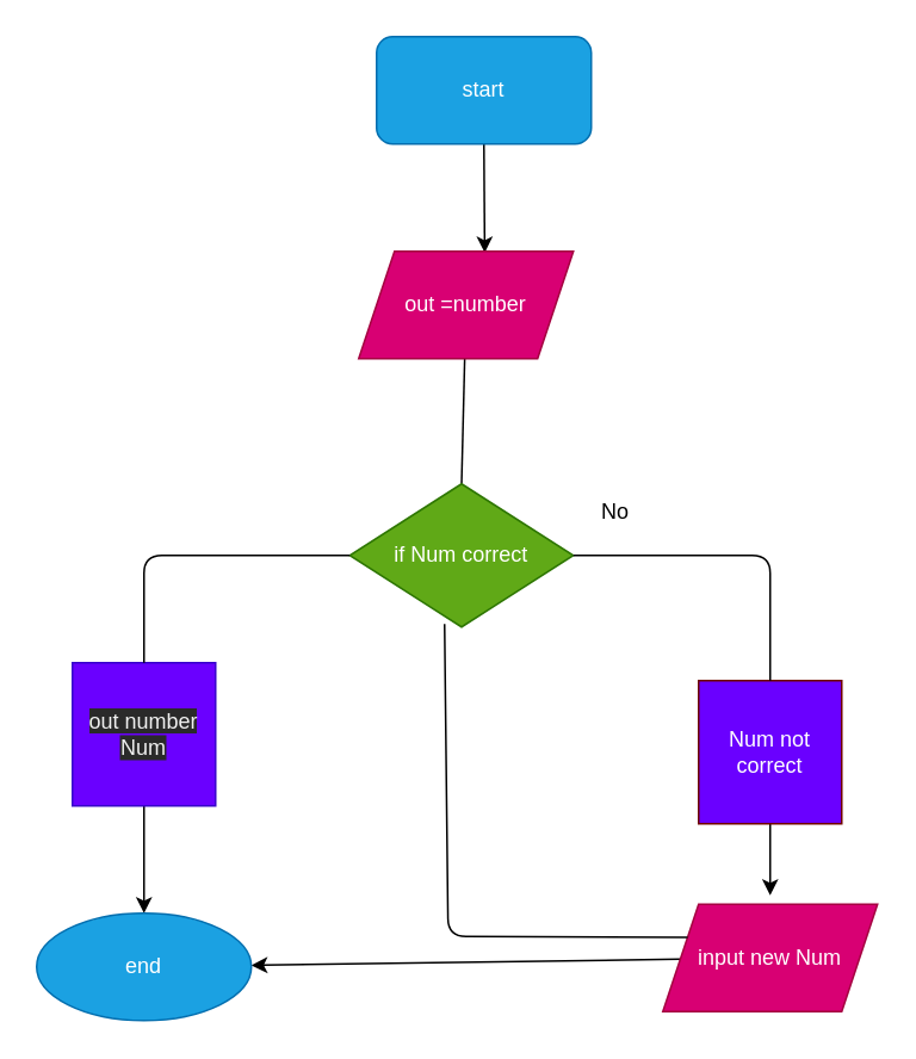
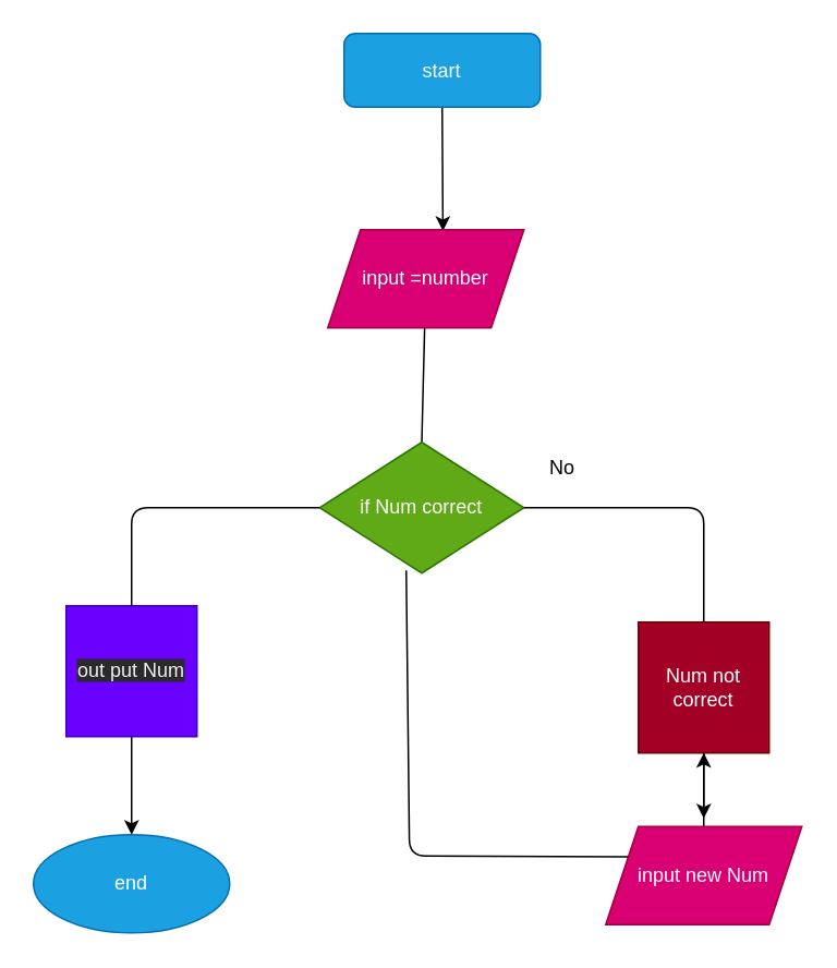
  <mxCell id="0" />
  <mxCell id="1" parent="0" />
  <mxCell id="2" style="edgeStyle=none;html=1;exitX=0.5;exitY=1;exitDx=0;exitDy=0;entryX=0.587;entryY=0.013;entryDx=0;entryDy=0;entryPerimeter=0;" parent="1" source="3" target="5" edge="1"><mxGeometry relative="1" as="geometry" /></mxCell>
- <mxCell id="3" value="start" style="rounded=1;whiteSpace=wrap;html=1;fillColor=#1ba1e2;fontColor=#ffffff;strokeColor=#006EAF;" parent="1" vertex="1"><mxGeometry x="210" y="20" width="120" height="60" as="geometry" /></mxCell>
+ <mxCell id="3" value="start" style="rounded=1;whiteSpace=wrap;html=1;fillColor=#1ba1e2;fontColor=#ffffff;strokeColor=#006EAF;" parent="1" vertex="1"><mxGeometry x="210" y="20" width="120" height="45" as="geometry" /></mxCell>
  <mxCell id="4" style="edgeStyle=none;html=1;entryX=0.5;entryY=0;entryDx=0;entryDy=0;endArrow=none;" parent="1" source="5" target="6" edge="1"><mxGeometry relative="1" as="geometry" /></mxCell>
- <mxCell id="5" value="out =number" style="shape=parallelogram;perimeter=parallelogramPerimeter;whiteSpace=wrap;html=1;fixedSize=1;fillColor=#d80073;fontColor=#ffffff;strokeColor=#A50040;" parent="1" vertex="1"><mxGeometry x="200" y="140" width="120" height="60" as="geometry" /></mxCell>
+ <mxCell id="5" value="input =number" style="shape=parallelogram;perimeter=parallelogramPerimeter;whiteSpace=wrap;html=1;fixedSize=1;fillColor=#d80073;fontColor=#ffffff;strokeColor=#A50040;" parent="1" vertex="1"><mxGeometry x="200" y="140" width="120" height="60" as="geometry" /></mxCell>
  <mxCell id="6" value="if Num correct" style="rhombus;whiteSpace=wrap;html=1;fillColor=#60a917;fontColor=#ffffff;strokeColor=#2D7600;" parent="1" vertex="1"><mxGeometry x="195" y="270" width="125" height="80" as="geometry" /></mxCell>
  <mxCell id="7" style="edgeStyle=none;html=1;" edge="1" parent="1" source="8"><mxGeometry relative="1" as="geometry"><mxPoint x="430" y="500" as="targetPoint" /></mxGeometry></mxCell>
- <mxCell id="8" value="Num not correct" style="whiteSpace=wrap;html=1;aspect=fixed;fillColor=#6a00ff;fontColor=#ffffff;strokeColor=#6F0000;" vertex="1" parent="1"><mxGeometry x="390" y="380" width="80" height="80" as="geometry" /></mxCell>
+ <mxCell id="8" value="Num not correct" style="whiteSpace=wrap;html=1;aspect=fixed;fillColor=#a20025;fontColor=#ffffff;strokeColor=#6F0000;" vertex="1" parent="1"><mxGeometry x="390" y="380" width="80" height="80" as="geometry" /></mxCell>
  <mxCell id="9" style="edgeStyle=none;html=1;entryX=0.5;entryY=0;entryDx=0;entryDy=0;" edge="1" parent="1" source="10" target="17"><mxGeometry relative="1" as="geometry" /></mxCell>
- <mxCell id="10" value="&#10;&#10;&lt;span style=&quot;color: rgb(240, 240, 240); font-family: helvetica; font-size: 12px; font-style: normal; font-weight: 400; letter-spacing: normal; text-align: center; text-indent: 0px; text-transform: none; word-spacing: 0px; background-color: rgb(42, 42, 42); display: inline; float: none;&quot;&gt;out number Num&lt;/span&gt;&#10;&#10;" style="whiteSpace=wrap;html=1;aspect=fixed;fillColor=#6a00ff;fontColor=#ffffff;strokeColor=#3700CC;" vertex="1" parent="1"><mxGeometry x="40" y="370" width="80" height="80" as="geometry" /></mxCell>
+ <mxCell id="10" value="&#10;&#10;&lt;span style=&quot;color: rgb(240, 240, 240); font-family: helvetica; font-size: 12px; font-style: normal; font-weight: 400; letter-spacing: normal; text-align: center; text-indent: 0px; text-transform: none; word-spacing: 0px; background-color: rgb(42, 42, 42); display: inline; float: none;&quot;&gt;out put Num&lt;/span&gt;&#10;&#10;" style="whiteSpace=wrap;html=1;aspect=fixed;fillColor=#6a00ff;fontColor=#ffffff;strokeColor=#3700CC;" vertex="1" parent="1"><mxGeometry x="40" y="370" width="80" height="80" as="geometry" /></mxCell>
  <mxCell id="11" value="" style="endArrow=none;html=1;" edge="1" parent="1"><mxGeometry width="50" height="50" relative="1" as="geometry"><mxPoint x="430" y="380" as="sourcePoint" /><mxPoint x="320" y="310" as="targetPoint" /><Array as="points"><mxPoint x="430" y="310" /></Array></mxGeometry></mxCell>
  <mxCell id="12" value="" style="endArrow=none;html=1;entryX=0;entryY=0.5;entryDx=0;entryDy=0;" edge="1" parent="1" target="6"><mxGeometry width="50" height="50" relative="1" as="geometry"><mxPoint x="80" y="370" as="sourcePoint" /><mxPoint x="190" y="310" as="targetPoint" /><Array as="points"><mxPoint x="80" y="310" /></Array></mxGeometry></mxCell>
  <mxCell id="13" value="No" style="text;strokeColor=none;fillColor=none;align=left;verticalAlign=middle;spacingLeft=4;spacingRight=4;overflow=hidden;points=[[0,0.5],[1,0.5]];portConstraint=eastwest;rotatable=0;" vertex="1" parent="1"><mxGeometry x="330" y="270" width="80" height="30" as="geometry" /></mxCell>
- <mxCell id="14" value="" style="edgeStyle=none;html=1;" edge="1" parent="1" source="15" target="17"><mxGeometry relative="1" as="geometry" /></mxCell>
+ <mxCell id="14" value="" style="edgeStyle=none;html=1;" edge="1" parent="1" source="15" target="8"><mxGeometry relative="1" as="geometry" /></mxCell>
  <mxCell id="15" value="input new Num" style="shape=parallelogram;perimeter=parallelogramPerimeter;whiteSpace=wrap;html=1;fixedSize=1;fillColor=#d80073;fontColor=#ffffff;strokeColor=#A50040;" vertex="1" parent="1"><mxGeometry x="370" y="505" width="120" height="60" as="geometry" /></mxCell>
  <mxCell id="16" value="" style="endArrow=none;html=1;entryX=0;entryY=0.25;entryDx=0;entryDy=0;exitX=0.424;exitY=0.98;exitDx=0;exitDy=0;exitPerimeter=0;" edge="1" parent="1" source="6" target="15"><mxGeometry width="50" height="50" relative="1" as="geometry"><mxPoint x="250" y="360" as="sourcePoint" /><mxPoint x="380" y="530" as="targetPoint" /><Array as="points"><mxPoint x="250" y="523" /></Array></mxGeometry></mxCell>
  <mxCell id="17" value="end" style="ellipse;whiteSpace=wrap;html=1;fillColor=#1ba1e2;fontColor=#ffffff;strokeColor=#006EAF;" vertex="1" parent="1"><mxGeometry x="20" y="510" width="120" height="60" as="geometry" /></mxCell>
